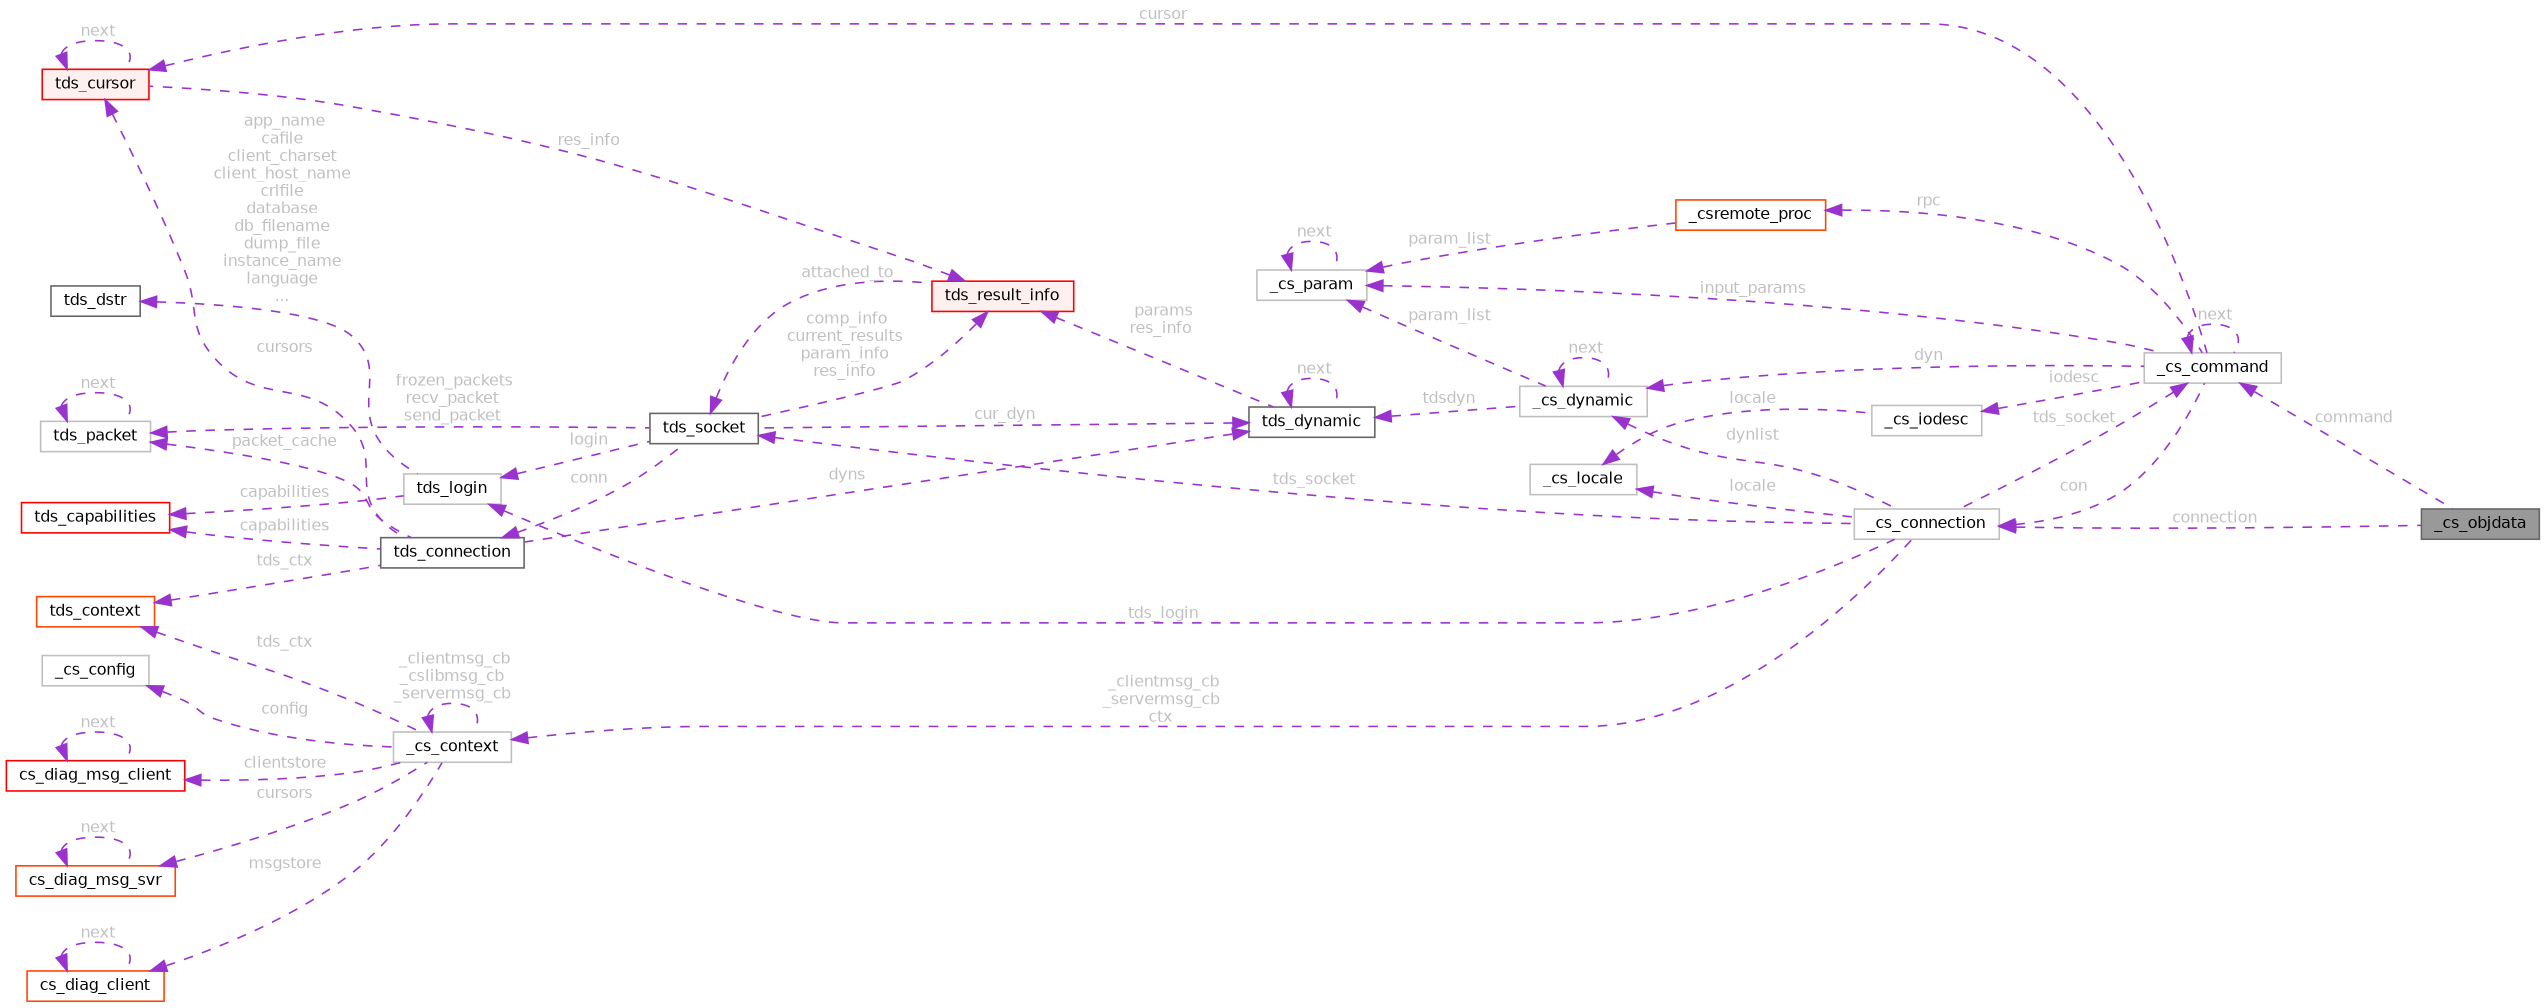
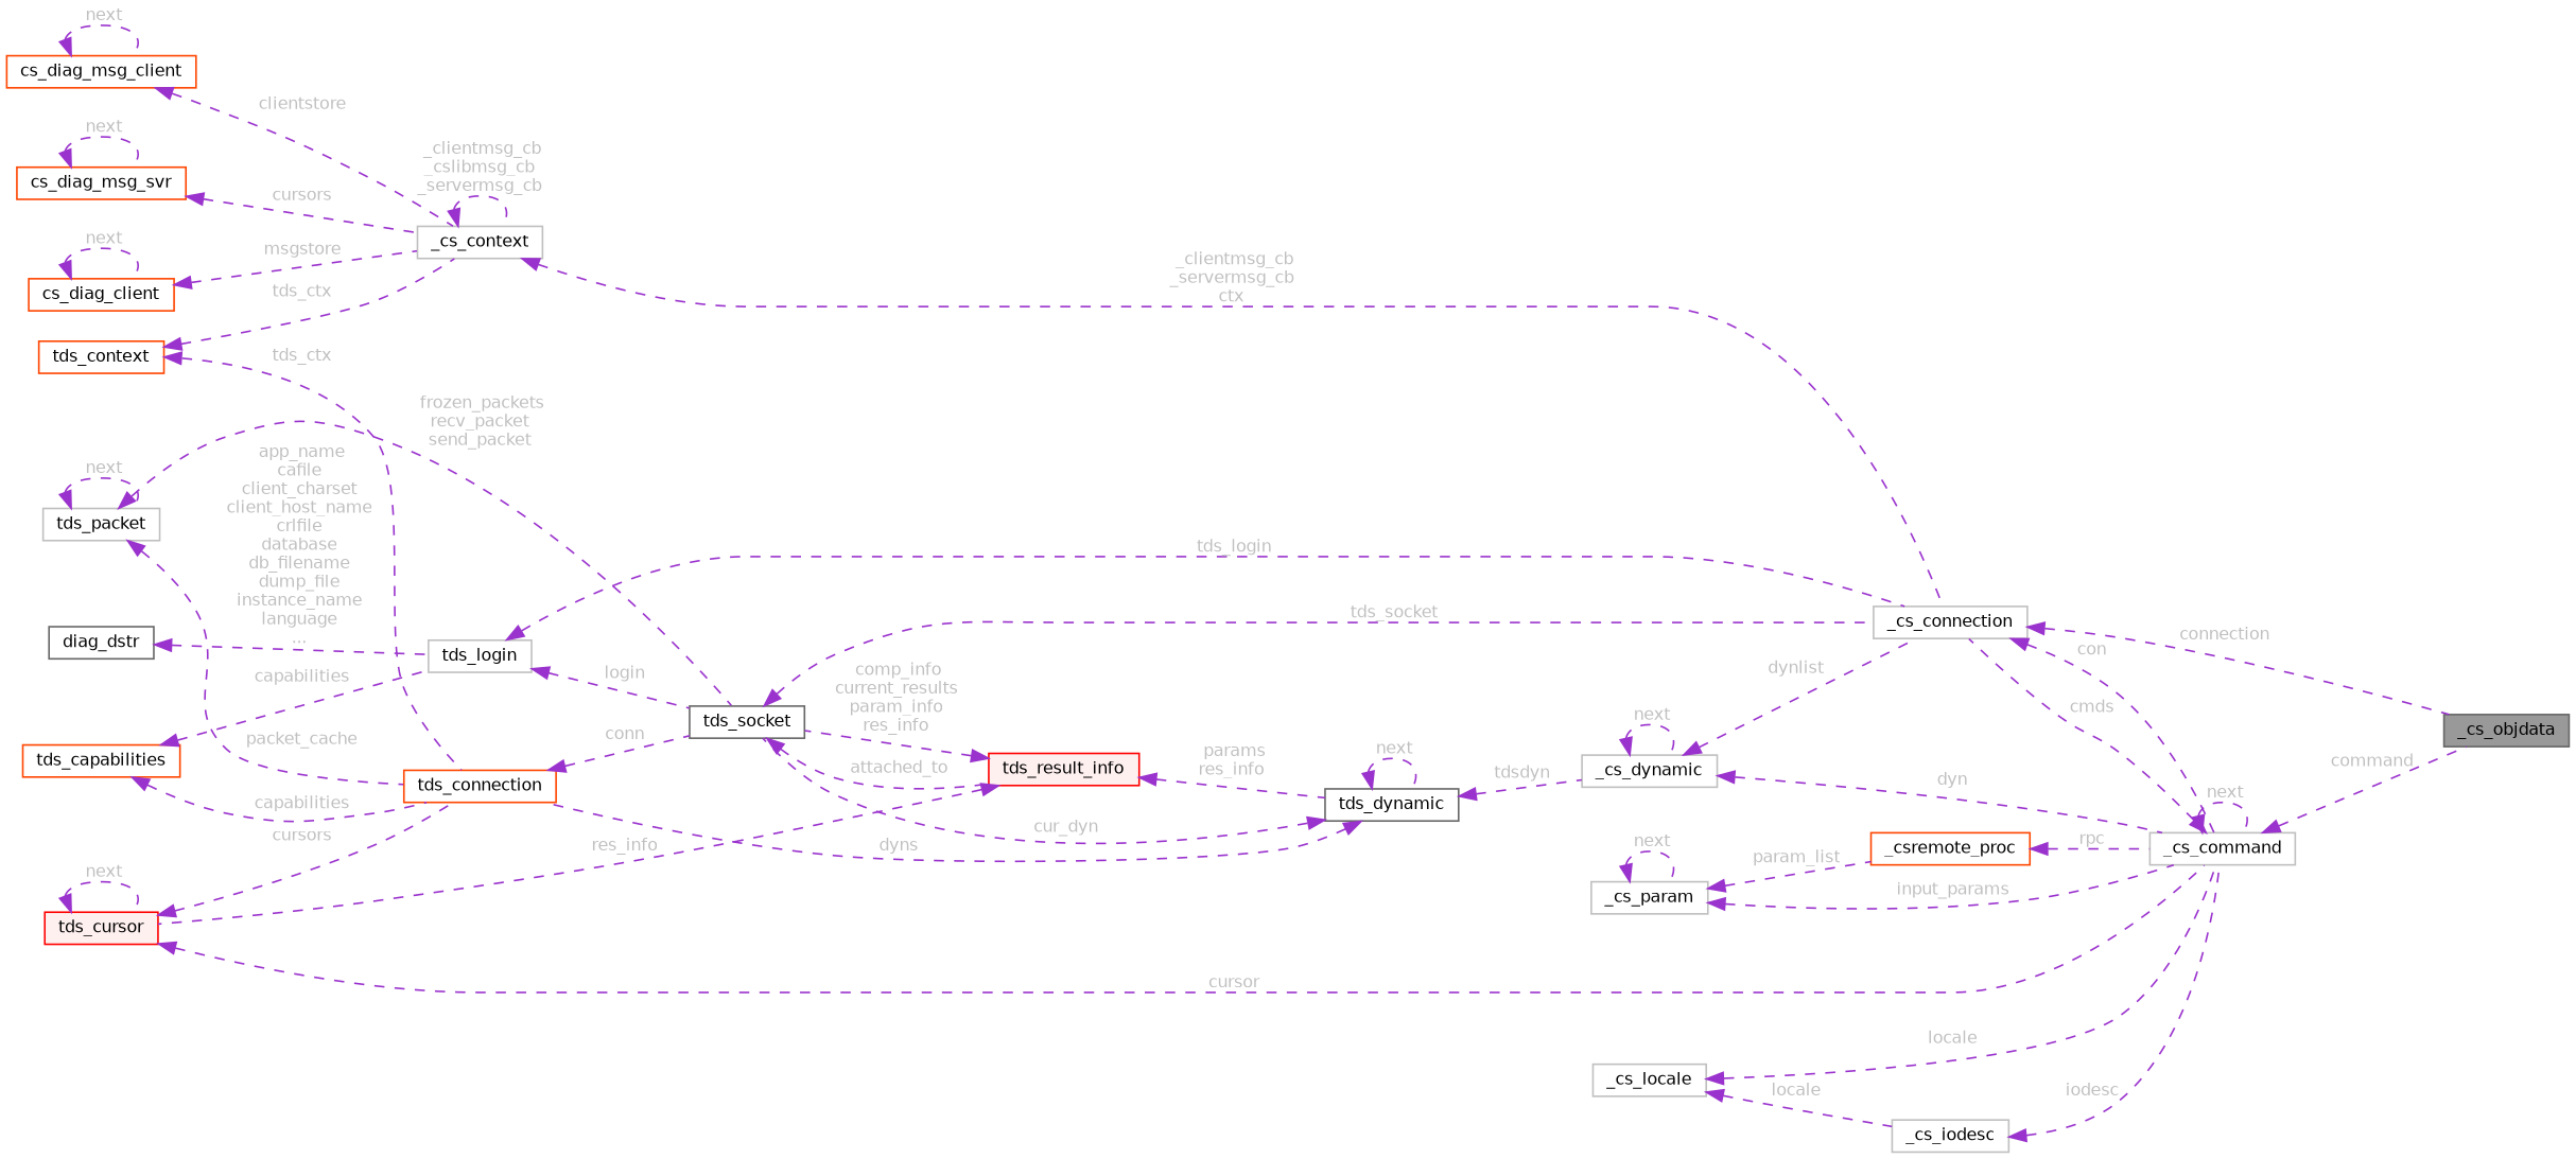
  digraph {
    rankdir=LR
    node [color=grey75 fillcolor=white fontname=Helvetica fontsize=10 shape=box style=filled]
    edge [color=darkorchid3 dir=back fontcolor=grey fontname=Helvetica fontsize=10 labelfontname=Helvetica labelfontsize=10 style=dashed]
    n1 [color=gray40 fillcolor=grey60 fontcolor=black height=0.2 label=_cs_objdata width=0.4]
    n2 [height=0.2 label=_cs_connection width=0.4]
    n3 [height=0.2 label=_cs_command width=0.4]
    n4 [height=0.2 label=_cs_context width=0.4]
-   n5 [color=red height=0.2 label=cs_diag_msg_client width=0.4]
+   n5 [color=orangered height=0.2 label=cs_diag_msg_client width=0.4]
    n6 [color=orangered height=0.2 label=cs_diag_msg_svr width=0.4]
    n7 [color=orangered height=0.2 label=cs_diag_client width=0.4]
    n8 [color=orangered height=0.2 label=tds_context width=0.4]
-   n9 [color=gray40 height=0.2 label=tds_connection width=0.4]
+   n9 [color=orangered height=0.2 label=tds_connection width=0.4]
    n10 [color=gray40 height=0.2 label=tds_socket width=0.4]
-   n11 [height=0.2 label=_cs_config width=0.4]
    n12 [height=0.2 label=tds_login width=0.4]
    n13 [color=red fillcolor="#FFF0F0" height=0.2 label=tds_result_info width=0.4]
-   n14 [color=gray40 height=0.2 label=tds_dstr width=0.4]
-   n15 [color=red height=0.2 label=tds_capabilities width=0.4]
+   n14 [color=gray40 height=0.2 label=diag_dstr width=0.4]
+   n15 [color=orangered height=0.2 label=tds_capabilities width=0.4]
    n16 [color=red fillcolor="#FFF0F0" height=0.2 label=tds_cursor width=0.4]
    n17 [color=gray40 height=0.2 label=tds_dynamic width=0.4]
    n18 [height=0.2 label=_cs_dynamic width=0.4]
    n19 [height=0.2 label=tds_packet width=0.4]
    n20 [height=0.2 label=_cs_locale width=0.4]
    n21 [height=0.2 label=_cs_iodesc width=0.4]
    n22 [height=0.2 label=_cs_param width=0.4]
    n23 [color=orangered height=0.2 label=_csremote_proc width=0.4]
    n2 -> n1 [label=" connection"]
    n2 -> n3 [label=" con"]
    n3 -> n1 [label=" command"]
-   n3 -> n2 [label=" tds_socket"]
+   n3 -> n2 [label=" cmds"]
    n3 -> n3 [label=" next"]
    n4 -> n2 [label=" _clientmsg_cb\n_servermsg_cb\nctx"]
    n4 -> n4 [label=" _clientmsg_cb\n_cslibmsg_cb\n_servermsg_cb"]
    n5 -> n4 [label=" clientstore"]
    n5 -> n5 [label=" next"]
    n6 -> n4 [label=" cursors"]
    n6 -> n6 [label=" next"]
    n7 -> n4 [label=" msgstore"]
    n7 -> n7 [label=" next"]
    n8 -> n4 [label=" tds_ctx"]
    n8 -> n9 [label=" tds_ctx"]
    n9 -> n10 [label=" conn"]
    n10 -> n2 [label=" tds_socket"]
    n10 -> n13 [label=" attached_to"]
-   n11 -> n4 [label=" config"]
    n12 -> n2 [label=" tds_login"]
    n12 -> n10 [label=" login"]
    n13 -> n10 [label=" comp_info\ncurrent_results\nparam_info\nres_info"]
    n13 -> n16 [label=" res_info"]
    n13 -> n17 [label=" params\nres_info"]
    n14 -> n12 [label=" app_name\ncafile\nclient_charset\nclient_host_name\ncrlfile\ndatabase\ndb_filename\ndump_file\ninstance_name\nlanguage\n..."]
    n15 -> n9 [label=" capabilities"]
    n15 -> n12 [label=" capabilities"]
    n16 -> n3 [label=" cursor"]
    n16 -> n9 [label=" cursors"]
    n16 -> n16 [label=" next"]
    n17 -> n9 [label=" dyns"]
    n17 -> n10 [label=" cur_dyn"]
    n17 -> n17 [label=" next"]
    n17 -> n18 [label=" tdsdyn"]
    n18 -> n2 [label=" dynlist"]
    n18 -> n3 [label=" dyn"]
    n18 -> n18 [label=" next"]
    n19 -> n9 [label=" packet_cache"]
    n19 -> n10 [label=" frozen_packets\nrecv_packet\nsend_packet"]
    n19 -> n19 [label=" next"]
-   n20 -> n2 [label=" locale"]
+   n20 -> n3 [label=" locale"]
    n20 -> n21 [label=" locale"]
    n21 -> n3 [label=" iodesc"]
    n22 -> n3 [label=" input_params"]
-   n22 -> n18 [label=" param_list"]
    n22 -> n22 [label=" next"]
    n22 -> n23 [label=" param_list"]
    n23 -> n3 [label=" rpc"]
  }
